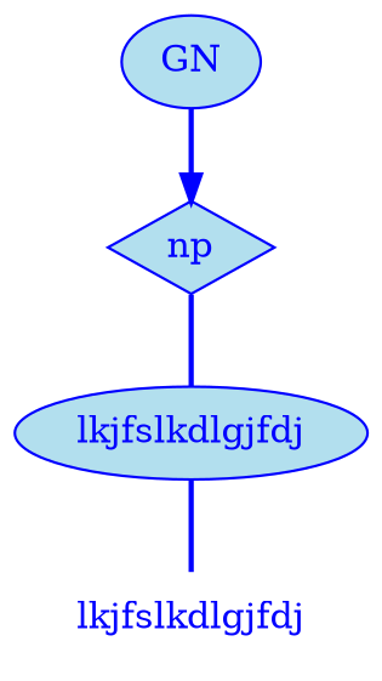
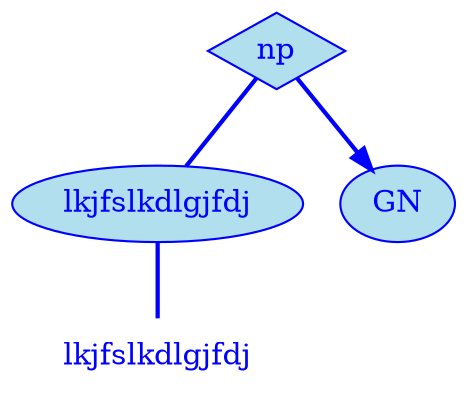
  digraph {
    node [fillcolor=lightblue2 fontcolor=blue color=blue style=filled]
    edge [arrowhead=none color=blue fontcolor=blue minlen=1 style=bold]
    n1 [height=0.50 label=lkjfslkdlgjfdj shape=plaintext width=1.33 color="" style=""]
    n2 [height=0.50 label=lkjfslkdlgjfdj shape=ellipse width=1.83]
    n3 [height=0.50 label=np shape=diamond width=0.75]
    n4 [arrowhead=doubleoctagon height=0.50 label=GN width=0.75]
    n2 -> n1
    n3 -> n2
-   n4 -> n3 [shape=normal arrowhead=""]
+   n3 -> n4 [shape=normal arrowhead=""]
  }
